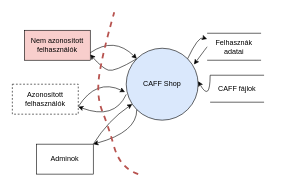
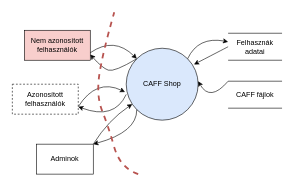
  <mxCell id="0" />
  <mxCell id="1" parent="0" />
  <mxCell id="2" value="CAFF Shop" style="ellipse;whiteSpace=wrap;html=1;aspect=fixed;fillColor=#dae8fc;" vertex="1" parent="1"><mxGeometry x="210" y="80" width="120" height="120" as="geometry" /></mxCell>
  <mxCell id="3" value="Azonosított felhasználók" style="rounded=0;whiteSpace=wrap;html=1;dashed=1;" vertex="1" parent="1"><mxGeometry x="20" y="140" width="110" height="50" as="geometry" /></mxCell>
  <mxCell id="4" value="Adminok" style="rounded=0;whiteSpace=wrap;html=1;" vertex="1" parent="1"><mxGeometry x="60" y="240" width="95" height="50" as="geometry" /></mxCell>
  <mxCell id="5" value="Nem azonosított felhasználók" style="rounded=0;whiteSpace=wrap;html=1;fillColor=#f8cecc;" vertex="1" parent="1"><mxGeometry x="40" y="50" width="110" height="50" as="geometry" /></mxCell>
  <mxCell id="6" value="" style="curved=1;endArrow=classic;html=1;rounded=0;exitX=1;exitY=0;exitDx=0;exitDy=0;" edge="1" parent="1" source="4" target="2"><mxGeometry width="50" height="50" relative="1" as="geometry"><mxPoint x="190" y="260" as="sourcePoint" /><mxPoint x="240" y="210" as="targetPoint" /><Array as="points"><mxPoint x="180" y="200" /></Array></mxGeometry></mxCell>
  <mxCell id="7" value="" style="curved=1;endArrow=classic;html=1;rounded=0;exitX=0;exitY=1;exitDx=0;exitDy=0;entryX=1;entryY=0;entryDx=0;entryDy=0;" edge="1" parent="1" source="2" target="4"><mxGeometry width="50" height="50" relative="1" as="geometry"><mxPoint x="190" y="260" as="sourcePoint" /><mxPoint x="240" y="210" as="targetPoint" /><Array as="points"><mxPoint x="228" y="220" /></Array></mxGeometry></mxCell>
  <mxCell id="8" value="" style="curved=1;endArrow=classic;html=1;rounded=0;exitX=0;exitY=0.642;exitDx=0;exitDy=0;entryX=1;entryY=0.75;entryDx=0;entryDy=0;exitPerimeter=0;" edge="1" parent="1" source="2" target="3"><mxGeometry width="50" height="50" relative="1" as="geometry"><mxPoint x="237.574" y="192.426" as="sourcePoint" /><mxPoint x="180" y="250" as="targetPoint" /><Array as="points"><mxPoint x="190" y="200" /></Array></mxGeometry></mxCell>
  <mxCell id="9" value="" style="curved=1;endArrow=classic;html=1;rounded=0;exitX=1;exitY=0.75;exitDx=0;exitDy=0;entryX=-0.017;entryY=0.608;entryDx=0;entryDy=0;entryPerimeter=0;" edge="1" parent="1" source="3" target="2"><mxGeometry width="50" height="50" relative="1" as="geometry"><mxPoint x="180" y="250" as="sourcePoint" /><mxPoint x="230.077" y="183.282" as="targetPoint" /><Array as="points"><mxPoint x="160" y="130" /></Array></mxGeometry></mxCell>
  <mxCell id="10" value="" style="curved=1;endArrow=classic;html=1;rounded=0;entryX=1;entryY=0.75;entryDx=0;entryDy=0;exitX=0;exitY=0;exitDx=0;exitDy=0;" edge="1" parent="1" source="2"><mxGeometry width="50" height="50" relative="1" as="geometry"><mxPoint x="230" y="70" as="sourcePoint" /><mxPoint x="150" y="90.46" as="targetPoint" /><Array as="points"><mxPoint x="190" y="120" /><mxPoint x="170" y="113" /></Array></mxGeometry></mxCell>
  <mxCell id="11" value="" style="curved=1;endArrow=classic;html=1;rounded=0;exitX=1;exitY=0.75;exitDx=0;exitDy=0;entryX=0;entryY=0;entryDx=0;entryDy=0;" edge="1" parent="1" target="2"><mxGeometry width="50" height="50" relative="1" as="geometry"><mxPoint x="150" y="87.5" as="sourcePoint" /><mxPoint x="227.96" y="62.96" as="targetPoint" /><Array as="points"><mxPoint x="190" y="60" /></Array></mxGeometry></mxCell>
  <mxCell id="12" value="" style="curved=1;endArrow=none;html=1;rounded=0;fillColor=#f8cecc;strokeColor=#b85450;endFill=0;strokeWidth=3;dashed=1;" edge="1" parent="1"><mxGeometry width="50" height="50" relative="1" as="geometry"><mxPoint x="230" y="290" as="sourcePoint" /><mxPoint x="190" y="20" as="targetPoint" /><Array as="points"><mxPoint x="200" y="280" /><mxPoint x="180" y="210" /><mxPoint x="160" y="160" /><mxPoint x="170" y="90" /></Array></mxGeometry></mxCell>
- <mxCell id="13" value="CAFF fájlok" style="rounded=0;whiteSpace=wrap;html=1;strokeColor=none;" vertex="1" parent="1"><mxGeometry x="350" y="125" width="90" height="45" as="geometry" /></mxCell>
- <mxCell id="14" value="Felhasznák adatai" style="rounded=0;whiteSpace=wrap;html=1;strokeColor=none;" vertex="1" parent="1"><mxGeometry x="345" y="55" width="90" height="45" as="geometry" /></mxCell>
+ <mxCell id="13" value="CAFF fájlok" style="rounded=0;whiteSpace=wrap;html=1;strokeColor=none;" vertex="1" parent="1"><mxGeometry x="380" y="135" width="90" height="45" as="geometry" /></mxCell>
+ <mxCell id="14" value="Felhasznák adatai" style="rounded=0;whiteSpace=wrap;html=1;strokeColor=none;" vertex="1" parent="1"><mxGeometry x="380" y="55" width="90" height="45" as="geometry" /></mxCell>
  <mxCell id="15" value="" style="curved=1;endArrow=classic;html=1;rounded=0;exitX=1;exitY=0;exitDx=0;exitDy=0;" edge="1" parent="1" source="2" target="14"><mxGeometry width="50" height="50" relative="1" as="geometry"><mxPoint x="160" y="97.5" as="sourcePoint" /><mxPoint x="237.574" y="107.574" as="targetPoint" /><Array as="points"><mxPoint x="330" y="60" /></Array></mxGeometry></mxCell>
  <mxCell id="16" value="" style="curved=1;endArrow=classic;html=1;rounded=0;exitX=0;exitY=0;exitDx=0;exitDy=0;" edge="1" parent="1" source="13"><mxGeometry width="50" height="50" relative="1" as="geometry"><mxPoint x="237.574" y="192.426" as="sourcePoint" /><mxPoint x="330" y="135" as="targetPoint" /><Array as="points"><mxPoint x="350" y="170" /></Array></mxGeometry></mxCell>
  <mxCell id="17" value="" style="curved=1;endArrow=classic;html=1;rounded=0;exitX=0;exitY=0.5;exitDx=0;exitDy=0;entryX=0.942;entryY=0.225;entryDx=0;entryDy=0;entryPerimeter=0;" edge="1" parent="1" source="14" target="2"><mxGeometry width="50" height="50" relative="1" as="geometry"><mxPoint x="390" y="145" as="sourcePoint" /><mxPoint x="340" y="145" as="targetPoint" /><Array as="points" /></mxGeometry></mxCell>
  <mxCell id="18" value="" style="endArrow=none;html=1;rounded=0;strokeWidth=1;entryX=1;entryY=1;entryDx=0;entryDy=0;exitX=0;exitY=1;exitDx=0;exitDy=0;" edge="1" parent="1" source="13" target="13"><mxGeometry width="50" height="50" relative="1" as="geometry"><mxPoint x="350" y="260" as="sourcePoint" /><mxPoint x="400" y="210" as="targetPoint" /></mxGeometry></mxCell>
  <mxCell id="19" value="" style="endArrow=none;html=1;rounded=0;strokeWidth=1;entryX=1;entryY=0;entryDx=0;entryDy=0;exitX=0;exitY=0;exitDx=0;exitDy=0;" edge="1" parent="1" source="13" target="13"><mxGeometry width="50" height="50" relative="1" as="geometry"><mxPoint x="350" y="260" as="sourcePoint" /><mxPoint x="400" y="210" as="targetPoint" /></mxGeometry></mxCell>
  <mxCell id="20" value="" style="endArrow=none;html=1;rounded=0;strokeWidth=1;entryX=1;entryY=1;entryDx=0;entryDy=0;exitX=0;exitY=1;exitDx=0;exitDy=0;" edge="1" parent="1" source="14" target="14"><mxGeometry width="50" height="50" relative="1" as="geometry"><mxPoint x="390" y="145" as="sourcePoint" /><mxPoint x="480" y="145" as="targetPoint" /></mxGeometry></mxCell>
  <mxCell id="21" value="" style="endArrow=none;html=1;rounded=0;strokeWidth=1;entryX=1;entryY=0;entryDx=0;entryDy=0;exitX=0;exitY=0;exitDx=0;exitDy=0;" edge="1" parent="1" source="14" target="14"><mxGeometry width="50" height="50" relative="1" as="geometry"><mxPoint x="400" y="155" as="sourcePoint" /><mxPoint x="490" y="155" as="targetPoint" /></mxGeometry></mxCell>
